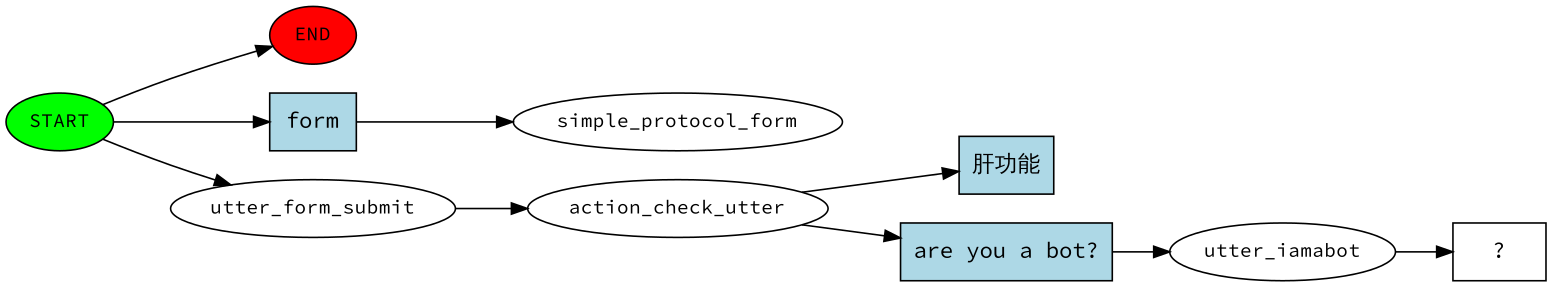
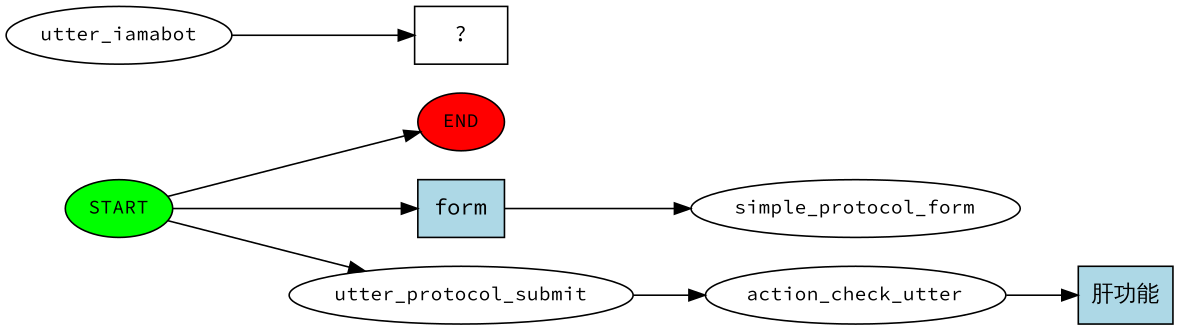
  digraph {
    fontname="Source Code Pro"
    rankdir=LR
    node [fontname="Source Code Pro" fontsize=12]
    edge [fontname="Source Code Pro"]
    n1 [fillcolor=green label=START style=filled]
    n2 [fillcolor=red label=END style=filled]
    n3 [fillcolor=lightblue label=form shape=rect style=filled fontsize=""]
-   n4 [label=utter_form_submit]
+   n4 [label=utter_protocol_submit]
    n5 [label=simple_protocol_form]
    n6 [label=action_check_utter]
    n7 [fillcolor=lightblue label="肝功能" shape=rect style=filled fontsize=""]
-   n8 [fillcolor=lightblue label="are you a bot?" shape=rect style=filled fontsize=""]
    n9 [label=utter_iamabot]
    n10 [label="  ?  " shape=rect fontsize=""]
    n1 -> n2
    n1 -> n3
    n1 -> n4
    n3 -> n5
    n4 -> n6
    n6 -> n7
-   n6 -> n8
-   n8 -> n9
    n9 -> n10
  }
